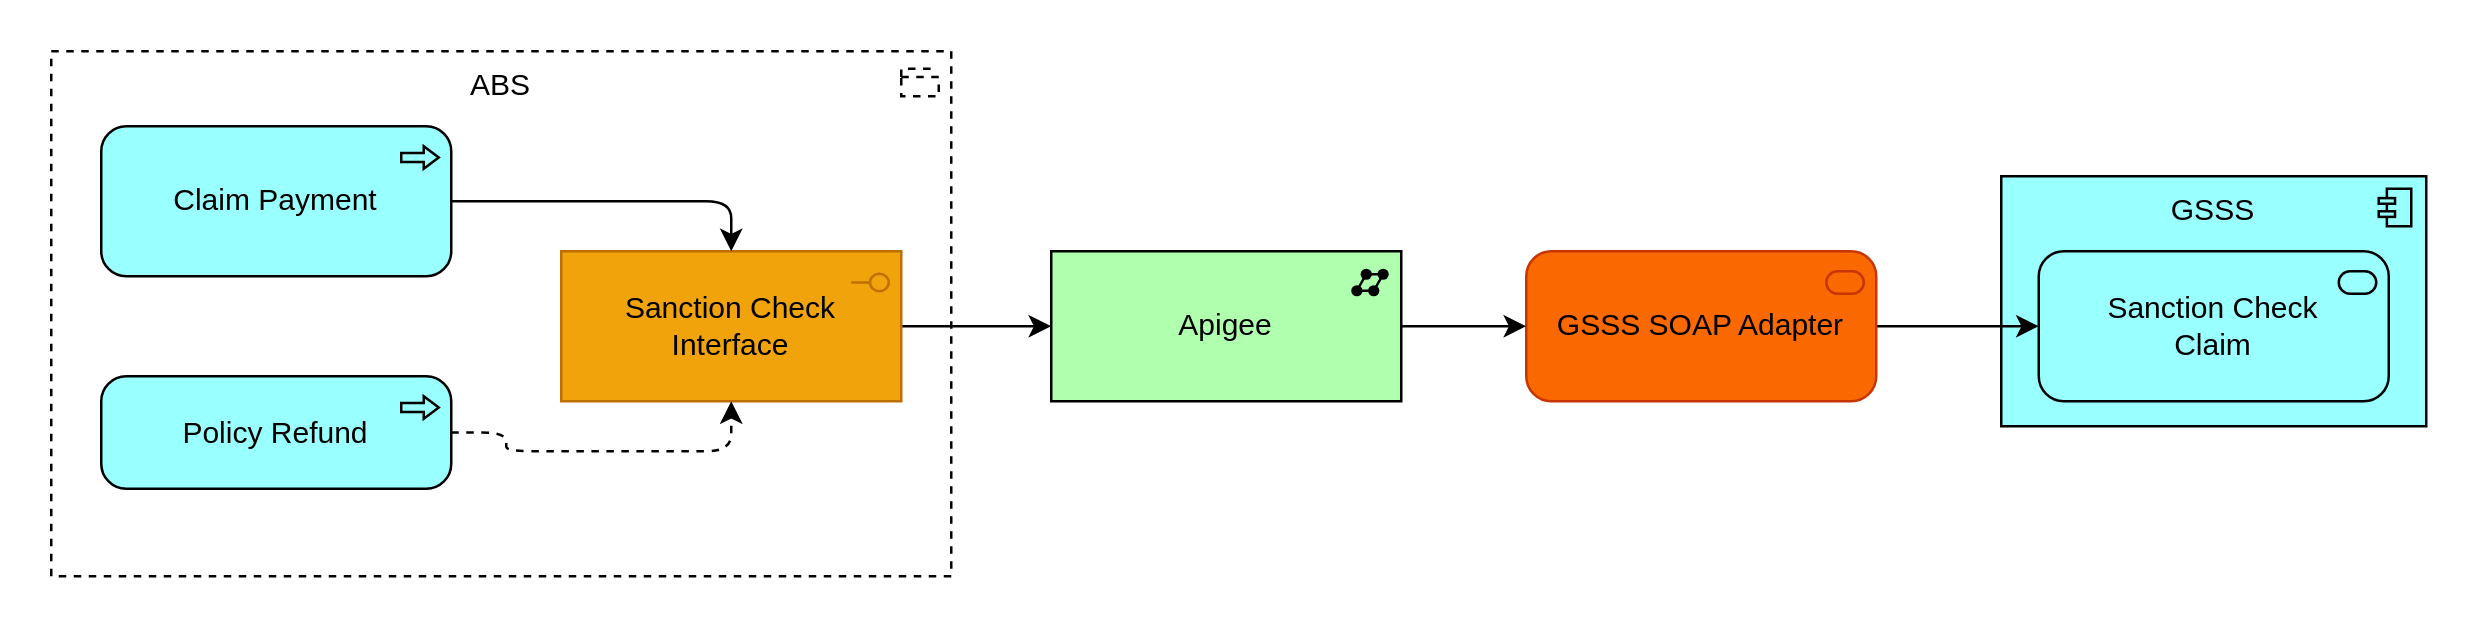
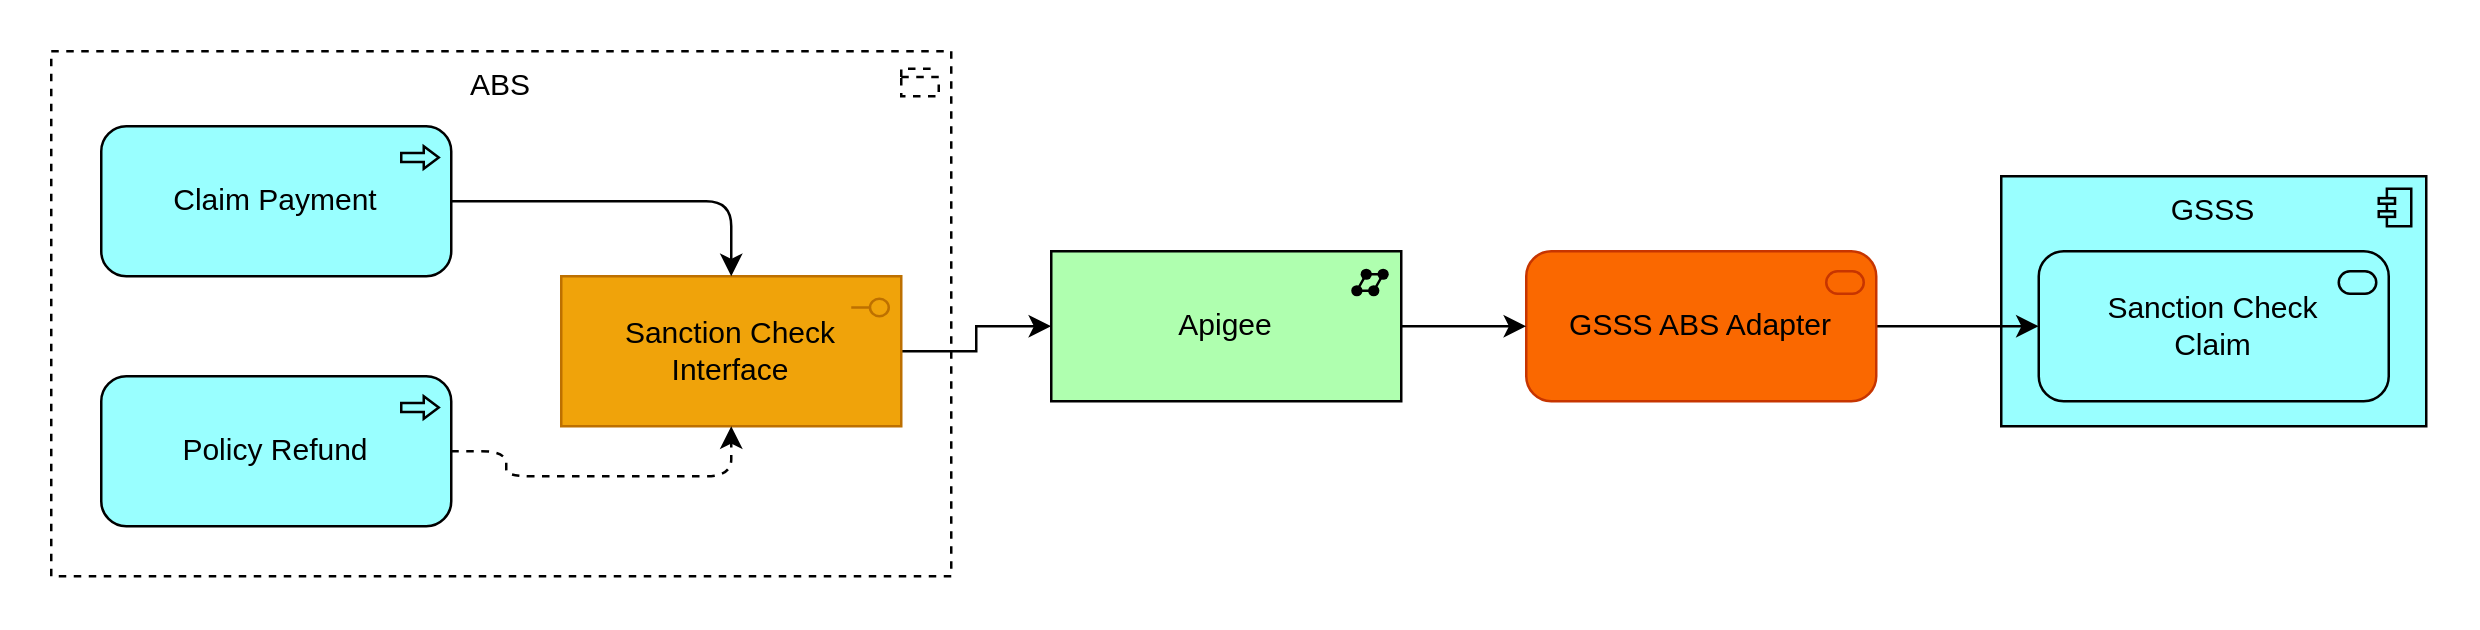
  <mxCell id="0" />
  <mxCell id="1" parent="0" />
  <mxCell id="2" value="GSSS" style="html=1;outlineConnect=0;whiteSpace=wrap;fillColor=#99ffff;shape=mxgraph.archimate3.application;appType=comp;archiType=square;verticalAlign=top;" vertex="1" parent="1"><mxGeometry x="800" y="70" width="170" height="100" as="geometry" /></mxCell>
  <mxCell id="3" value="ABS" style="html=1;outlineConnect=0;whiteSpace=wrap;shape=mxgraph.archimate3.application;appType=grouping;archiType=square;dashed=1;fillColor=none;verticalAlign=top;" vertex="1" parent="1"><mxGeometry x="20" y="20" width="360" height="210" as="geometry" /></mxCell>
  <mxCell id="4" value="Claim Payment" style="html=1;outlineConnect=0;whiteSpace=wrap;fillColor=#99ffff;shape=mxgraph.archimate3.application;appType=proc;archiType=rounded;" vertex="1" parent="1"><mxGeometry x="40" y="50" width="140" height="60" as="geometry" /></mxCell>
- <mxCell id="5" value="Policy Refund" style="html=1;outlineConnect=0;whiteSpace=wrap;fillColor=#99ffff;shape=mxgraph.archimate3.application;appType=proc;archiType=rounded;" vertex="1" parent="1"><mxGeometry x="40" y="150" width="140" height="45" as="geometry" /></mxCell>
+ <mxCell id="5" value="Policy Refund" style="html=1;outlineConnect=0;whiteSpace=wrap;fillColor=#99ffff;shape=mxgraph.archimate3.application;appType=proc;archiType=rounded;" vertex="1" parent="1"><mxGeometry x="40" y="150" width="140" height="60" as="geometry" /></mxCell>
  <mxCell id="6" style="edgeStyle=orthogonalEdgeStyle;rounded=0;orthogonalLoop=1;jettySize=auto;html=1;" edge="1" parent="1" source="7" target="8"><mxGeometry relative="1" as="geometry" /></mxCell>
- <mxCell id="7" value="GSSS SOAP Adapter" style="html=1;outlineConnect=0;whiteSpace=wrap;fillColor=#fa6800;shape=mxgraph.archimate3.application;appType=serv;archiType=rounded;fontColor=#000000;strokeColor=#C73500;" vertex="1" parent="1"><mxGeometry x="610" y="100" width="140" height="60" as="geometry" /></mxCell>
+ <mxCell id="7" value="GSSS ABS Adapter" style="html=1;outlineConnect=0;whiteSpace=wrap;fillColor=#fa6800;shape=mxgraph.archimate3.application;appType=serv;archiType=rounded;fontColor=#000000;strokeColor=#C73500;" vertex="1" parent="1"><mxGeometry x="610" y="100" width="140" height="60" as="geometry" /></mxCell>
  <mxCell id="8" value="Sanction Check&lt;br&gt;Claim" style="html=1;outlineConnect=0;whiteSpace=wrap;fillColor=#99ffff;shape=mxgraph.archimate3.application;appType=serv;archiType=rounded" vertex="1" parent="1"><mxGeometry x="815" y="100" width="140" height="60" as="geometry" /></mxCell>
  <mxCell id="9" style="edgeStyle=orthogonalEdgeStyle;rounded=0;orthogonalLoop=1;jettySize=auto;html=1;" edge="1" parent="1" source="10" target="14"><mxGeometry relative="1" as="geometry" /></mxCell>
- <mxCell id="10" value="Sanction Check&lt;br&gt;Interface" style="html=1;outlineConnect=0;whiteSpace=wrap;fillColor=#f0a30a;shape=mxgraph.archimate3.application;appType=interface;archiType=square;fontColor=#000000;strokeColor=#BD7000;" vertex="1" parent="1"><mxGeometry x="224" y="100" width="136" height="60" as="geometry" /></mxCell>
+ <mxCell id="10" value="Sanction Check&lt;br&gt;Interface" style="html=1;outlineConnect=0;whiteSpace=wrap;fillColor=#f0a30a;shape=mxgraph.archimate3.application;appType=interface;archiType=square;fontColor=#000000;strokeColor=#BD7000;" vertex="1" parent="1"><mxGeometry x="224" y="110" width="136" height="60" as="geometry" /></mxCell>
  <mxCell id="11" style="edgeStyle=orthogonalEdgeStyle;rounded=1;orthogonalLoop=1;jettySize=auto;html=1;entryX=0.5;entryY=1;entryDx=0;entryDy=0;entryPerimeter=0;curved=0;dashed=1;" edge="1" parent="1" source="5" target="10"><mxGeometry relative="1" as="geometry" /></mxCell>
  <mxCell id="12" style="edgeStyle=orthogonalEdgeStyle;rounded=1;orthogonalLoop=1;jettySize=auto;html=1;entryX=0.5;entryY=0;entryDx=0;entryDy=0;entryPerimeter=0;curved=0;" edge="1" parent="1" source="4" target="10"><mxGeometry relative="1" as="geometry" /></mxCell>
  <mxCell id="13" style="edgeStyle=orthogonalEdgeStyle;rounded=0;orthogonalLoop=1;jettySize=auto;html=1;" edge="1" parent="1" source="14" target="7"><mxGeometry relative="1" as="geometry" /></mxCell>
  <mxCell id="14" value="Apigee" style="html=1;outlineConnect=0;whiteSpace=wrap;fillColor=#AFFFAF;shape=mxgraph.archimate3.application;appType=netw;archiType=square;" vertex="1" parent="1"><mxGeometry x="420" y="100" width="140" height="60" as="geometry" /></mxCell>
